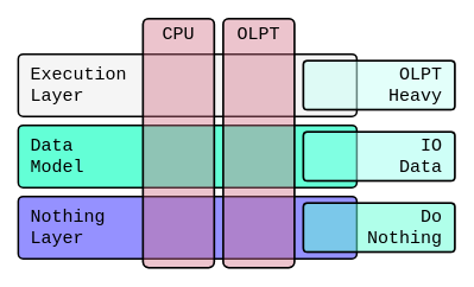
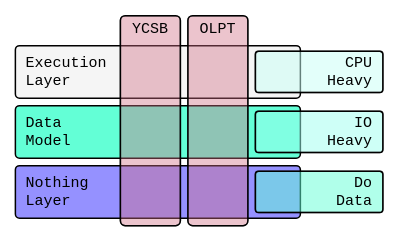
  <mxCell id="0" />
  <mxCell id="1" parent="0" />
  <mxCell id="2" value="&lt;div style=&quot;font-size: 20px&quot;&gt;&amp;nbsp;Execution &lt;br style=&quot;font-size: 20px&quot;&gt;&lt;/div&gt;&lt;div style=&quot;font-size: 20px&quot;&gt;&amp;nbsp;Layer&lt;/div&gt;" style="rounded=1;whiteSpace=wrap;html=1;strokeWidth=2;align=left;fontSize=20;fontFamily=Courier New;arcSize=8;fillColor=#f5f5f5;" vertex="1" parent="1"><mxGeometry x="20" y="60" width="380" height="70" as="geometry" /></mxCell>
  <mxCell id="3" value="&lt;div&gt;&amp;nbsp;Data&lt;/div&gt;&lt;div&gt;&amp;nbsp;Model&lt;br&gt;&lt;/div&gt;" style="rounded=1;whiteSpace=wrap;html=1;strokeWidth=2;align=left;fontSize=20;fontFamily=Courier New;arcSize=8;fillColor=#63ffd6;" vertex="1" parent="1"><mxGeometry x="20" y="140" width="380" height="70" as="geometry" /></mxCell>
  <mxCell id="4" value="&lt;div style=&quot;font-size: 20px&quot;&gt;&amp;nbsp;Nothing&lt;/div&gt;&lt;div style=&quot;font-size: 20px&quot;&gt;&amp;nbsp;Layer&lt;br&gt;&lt;/div&gt;" style="rounded=1;whiteSpace=wrap;html=1;strokeWidth=2;align=left;fontSize=20;fontFamily=Courier New;arcSize=8;fillColor=#9591FF;" vertex="1" parent="1"><mxGeometry x="20" y="220" width="380" height="70" as="geometry" /></mxCell>
  <mxCell id="5" value="" style="rounded=1;whiteSpace=wrap;html=1;strokeWidth=2;align=right;fontSize=20;fontFamily=Courier New;arcSize=8;perimeterSpacing=0;opacity=50;fillColor=#63FFD6;" vertex="1" parent="1"><mxGeometry x="340" y="227.5" width="170" height="55" as="geometry" /></mxCell>
  <mxCell id="6" value="" style="rounded=1;whiteSpace=wrap;html=1;strokeWidth=2;align=right;fontSize=20;fontFamily=Courier New;arcSize=8;perimeterSpacing=0;opacity=50;fillColor=#9EFFEF;" vertex="1" parent="1"><mxGeometry x="340" y="147.5" width="170" height="55" as="geometry" /></mxCell>
  <mxCell id="7" value="" style="rounded=1;whiteSpace=wrap;html=1;strokeWidth=2;align=right;fontSize=20;fontFamily=Courier New;arcSize=8;perimeterSpacing=0;opacity=50;fillColor=#C7FFF6;" vertex="1" parent="1"><mxGeometry x="340" y="67.5" width="170" height="55" as="geometry" /></mxCell>
  <mxCell id="8" value="" style="rounded=1;whiteSpace=wrap;html=1;strokeWidth=2;align=center;fontSize=20;fontFamily=Courier New;arcSize=8;perimeterSpacing=0;verticalAlign=top;opacity=40;fillColor=#D06C83;" vertex="1" parent="1"><mxGeometry x="160" y="20" width="80" height="280" as="geometry" /></mxCell>
  <mxCell id="9" value="" style="rounded=1;whiteSpace=wrap;html=1;strokeWidth=2;align=center;fontSize=20;fontFamily=Courier New;arcSize=8;perimeterSpacing=0;verticalAlign=top;opacity=40;fillColor=#D06C83;" vertex="1" parent="1"><mxGeometry x="250" y="20" width="80" height="280" as="geometry" /></mxCell>
- <mxCell id="10" value="CPU" style="rounded=1;whiteSpace=wrap;html=1;strokeWidth=2;align=center;fontSize=20;fontFamily=Courier New;arcSize=8;perimeterSpacing=0;fillColor=none;verticalAlign=top;" vertex="1" parent="1"><mxGeometry x="160" y="20" width="80" height="280" as="geometry" /></mxCell>
+ <mxCell id="10" value="YCSB" style="rounded=1;whiteSpace=wrap;html=1;strokeWidth=2;align=center;fontSize=20;fontFamily=Courier New;arcSize=8;perimeterSpacing=0;fillColor=none;verticalAlign=top;" vertex="1" parent="1"><mxGeometry x="160" y="20" width="80" height="280" as="geometry" /></mxCell>
  <mxCell id="11" value="OLPT" style="rounded=1;whiteSpace=wrap;html=1;strokeWidth=2;align=center;fontSize=20;fontFamily=Courier New;arcSize=8;perimeterSpacing=0;fillColor=none;verticalAlign=top;" vertex="1" parent="1"><mxGeometry x="250" y="20" width="80" height="280" as="geometry" /></mxCell>
- <mxCell id="12" value="&lt;div style=&quot;font-size: 20px&quot;&gt;&amp;nbsp;OLPT&amp;nbsp; &lt;br style=&quot;font-size: 20px&quot;&gt;&lt;/div&gt;&lt;div style=&quot;font-size: 20px&quot;&gt;&amp;nbsp;Heavy&amp;nbsp; &lt;br&gt;&lt;/div&gt;" style="rounded=1;whiteSpace=wrap;html=1;strokeWidth=2;align=right;fontSize=20;fontFamily=Courier New;arcSize=8;perimeterSpacing=0;fillColor=none;" vertex="1" parent="1"><mxGeometry x="340" y="67.5" width="170" height="55" as="geometry" /></mxCell>
- <mxCell id="13" value="&lt;div style=&quot;font-size: 20px&quot;&gt;&amp;nbsp;IO&amp;nbsp; &lt;br style=&quot;font-size: 20px&quot;&gt;&lt;/div&gt;&lt;div style=&quot;font-size: 20px&quot;&gt;&amp;nbsp;Data&amp;nbsp; &lt;br&gt;&lt;/div&gt;" style="rounded=1;whiteSpace=wrap;html=1;strokeWidth=2;align=right;fontSize=20;fontFamily=Courier New;arcSize=8;perimeterSpacing=0;fillColor=none;" vertex="1" parent="1"><mxGeometry x="340" y="147.5" width="170" height="55" as="geometry" /></mxCell>
- <mxCell id="14" value="&lt;div style=&quot;font-size: 20px&quot;&gt;&amp;nbsp;Do&amp;nbsp; &lt;br style=&quot;font-size: 20px&quot;&gt;&lt;/div&gt;&lt;div style=&quot;font-size: 20px&quot;&gt;&amp;nbsp;Nothing&amp;nbsp; &lt;br&gt;&lt;/div&gt;" style="rounded=1;whiteSpace=wrap;html=1;strokeWidth=2;align=right;fontSize=20;fontFamily=Courier New;arcSize=8;perimeterSpacing=0;fillColor=none;" vertex="1" parent="1"><mxGeometry x="340" y="227.5" width="170" height="55" as="geometry" /></mxCell>
+ <mxCell id="12" value="&lt;div style=&quot;font-size: 20px&quot;&gt;&amp;nbsp;CPU&amp;nbsp; &lt;br style=&quot;font-size: 20px&quot;&gt;&lt;/div&gt;&lt;div style=&quot;font-size: 20px&quot;&gt;&amp;nbsp;Heavy&amp;nbsp; &lt;br&gt;&lt;/div&gt;" style="rounded=1;whiteSpace=wrap;html=1;strokeWidth=2;align=right;fontSize=20;fontFamily=Courier New;arcSize=8;perimeterSpacing=0;fillColor=none;" vertex="1" parent="1"><mxGeometry x="340" y="67.5" width="170" height="55" as="geometry" /></mxCell>
+ <mxCell id="13" value="&lt;div style=&quot;font-size: 20px&quot;&gt;&amp;nbsp;IO&amp;nbsp; &lt;br style=&quot;font-size: 20px&quot;&gt;&lt;/div&gt;&lt;div style=&quot;font-size: 20px&quot;&gt;&amp;nbsp;Heavy&amp;nbsp; &lt;br&gt;&lt;/div&gt;" style="rounded=1;whiteSpace=wrap;html=1;strokeWidth=2;align=right;fontSize=20;fontFamily=Courier New;arcSize=8;perimeterSpacing=0;fillColor=none;" vertex="1" parent="1"><mxGeometry x="340" y="147.5" width="170" height="55" as="geometry" /></mxCell>
+ <mxCell id="14" value="&lt;div style=&quot;font-size: 20px&quot;&gt;&amp;nbsp;Do&amp;nbsp; &lt;br style=&quot;font-size: 20px&quot;&gt;&lt;/div&gt;&lt;div style=&quot;font-size: 20px&quot;&gt;&amp;nbsp;Data&amp;nbsp; &lt;br&gt;&lt;/div&gt;" style="rounded=1;whiteSpace=wrap;html=1;strokeWidth=2;align=right;fontSize=20;fontFamily=Courier New;arcSize=8;perimeterSpacing=0;fillColor=none;" vertex="1" parent="1"><mxGeometry x="340" y="227.5" width="170" height="55" as="geometry" /></mxCell>
